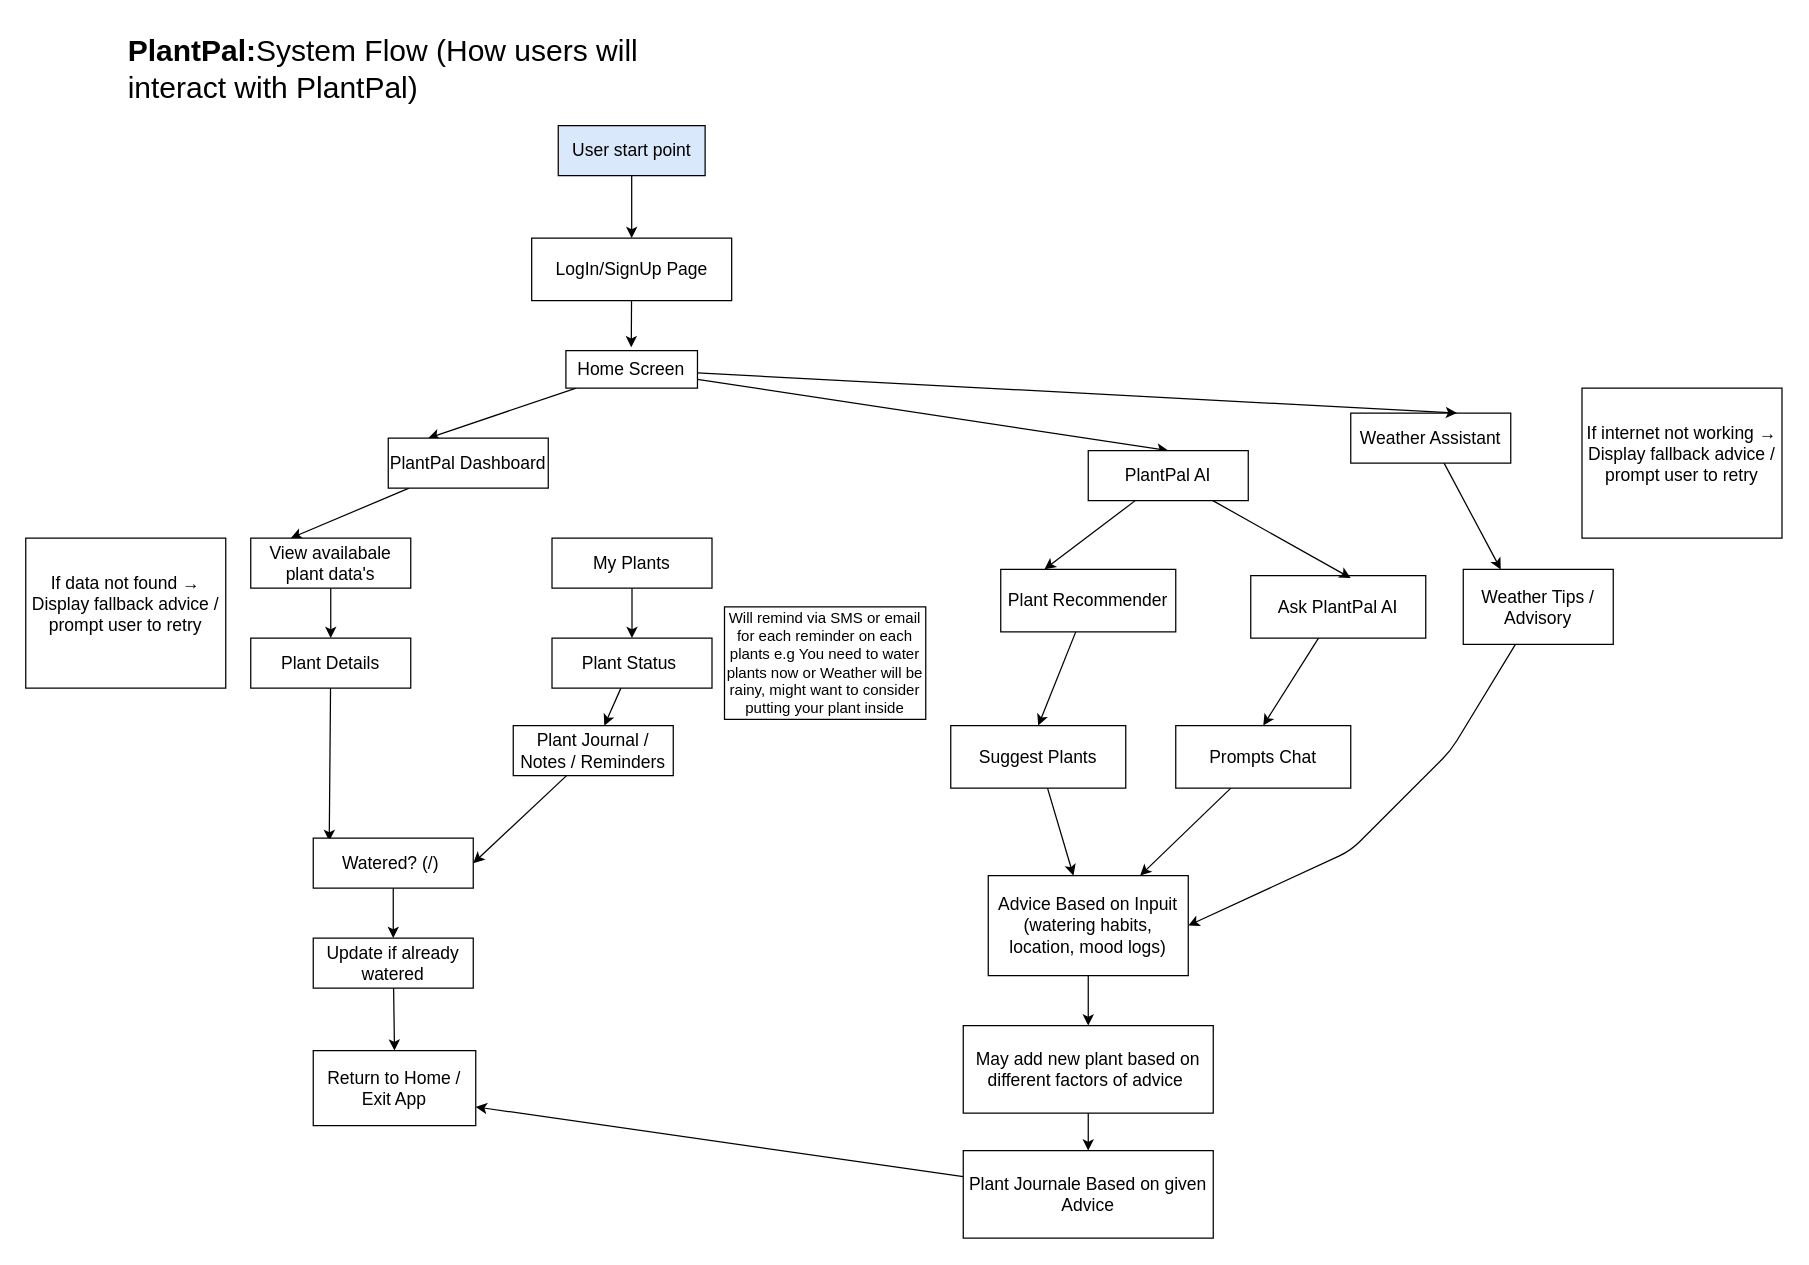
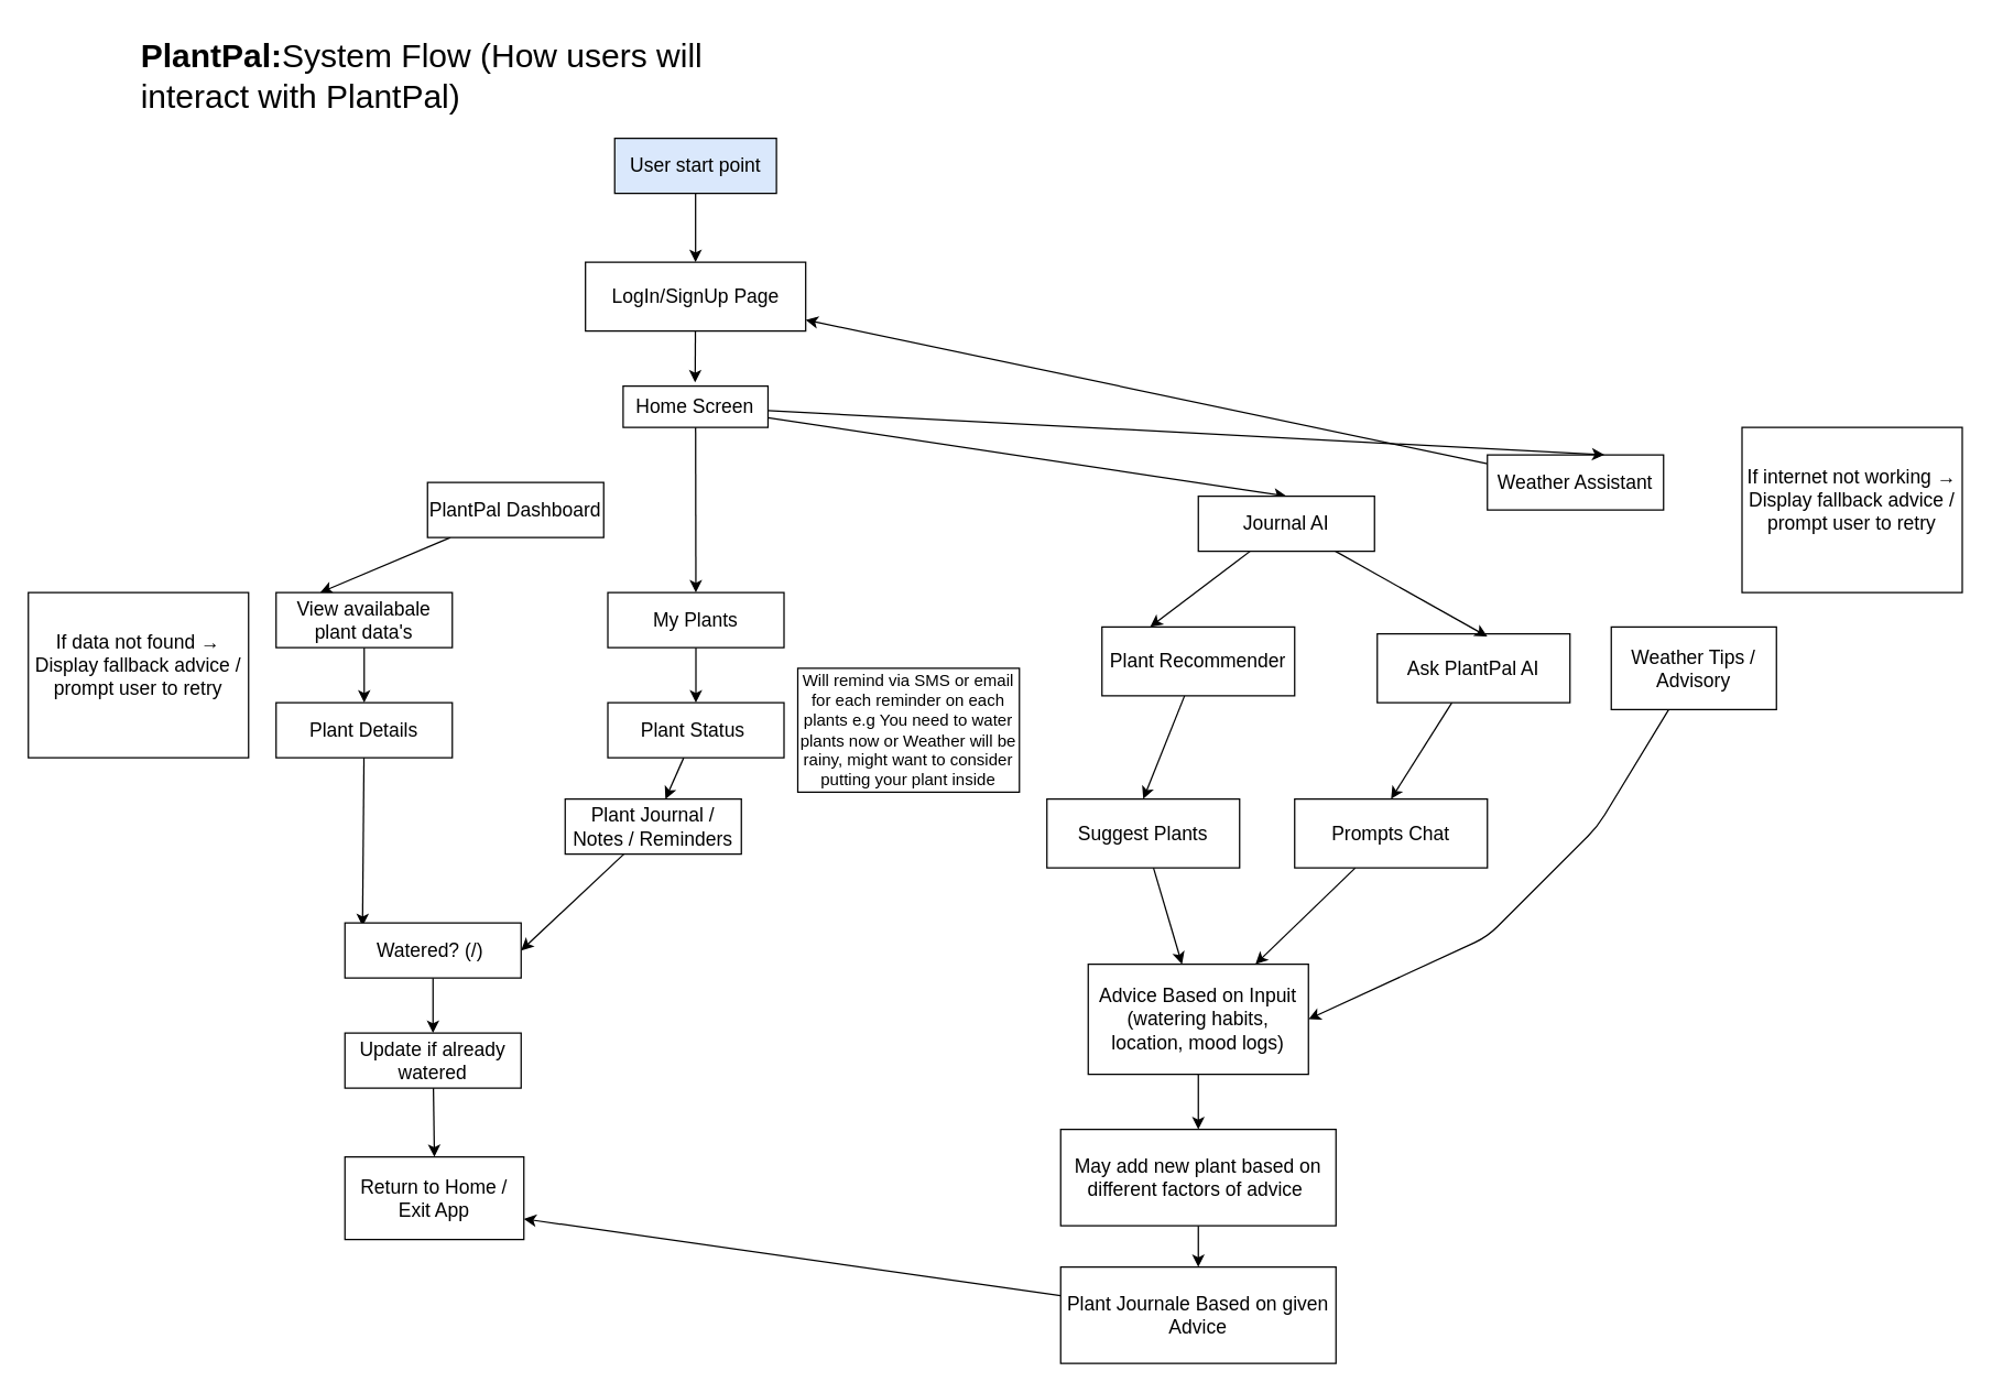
  <mxCell id="0" />
  <mxCell id="1" parent="0" />
  <mxCell id="2" value="&lt;h1 style=&quot;margin-top: 0px;&quot;&gt;PlantPal:&lt;span style=&quot;font-weight: normal;&quot;&gt;System Flow (How users will interact with PlantPal)&amp;nbsp;&lt;/span&gt;&lt;/h1&gt;" style="text;html=1;whiteSpace=wrap;overflow=hidden;rounded=0;" vertex="1" parent="1"><mxGeometry x="100" y="20" width="420" height="70" as="geometry" /></mxCell>
  <mxCell id="3" style="edgeStyle=none;html=1;entryX=0.5;entryY=0;entryDx=0;entryDy=0;" edge="1" parent="1" source="4" target="6"><mxGeometry relative="1" as="geometry"><mxPoint x="505" y="180" as="targetPoint" /><Array as="points" /></mxGeometry></mxCell>
  <mxCell id="4" value="&lt;font style=&quot;font-size: 14px;&quot;&gt;User start point&lt;/font&gt;" style="rounded=0;whiteSpace=wrap;html=1;fillColor=#dae8fc;" vertex="1" parent="1"><mxGeometry x="446" y="100" width="117.5" height="40" as="geometry" /></mxCell>
  <mxCell id="5" style="edgeStyle=none;html=1;entryX=0.497;entryY=-0.087;entryDx=0;entryDy=0;entryPerimeter=0;" edge="1" parent="1" source="6" target="9"><mxGeometry relative="1" as="geometry"><mxPoint x="505" y="270" as="targetPoint" /></mxGeometry></mxCell>
  <mxCell id="6" value="&lt;font style=&quot;font-size: 14px;&quot;&gt;LogIn/SignUp Page&lt;/font&gt;" style="rounded=0;whiteSpace=wrap;html=1;" vertex="1" parent="1"><mxGeometry x="424.75" y="190" width="160" height="50" as="geometry" /></mxCell>
- <mxCell id="7" style="edgeStyle=none;html=1;entryX=0.25;entryY=0;entryDx=0;entryDy=0;" edge="1" parent="1" source="9" target="11"><mxGeometry relative="1" as="geometry"><mxPoint x="504.755" y="340" as="targetPoint" /></mxGeometry></mxCell>
+ <mxCell id="7" style="edgeStyle=none;html=1;" edge="1" parent="1" source="9" target="19"><mxGeometry relative="1" as="geometry"><mxPoint x="504.755" y="340" as="targetPoint" /></mxGeometry></mxCell>
  <mxCell id="8" style="edgeStyle=none;html=1;entryX=0.5;entryY=0;entryDx=0;entryDy=0;" edge="1" parent="1" source="9" target="13"><mxGeometry relative="1" as="geometry" /></mxCell>
  <mxCell id="9" value="&lt;font style=&quot;font-size: 14px;&quot;&gt;Home Screen&lt;/font&gt;" style="rounded=0;whiteSpace=wrap;html=1;" vertex="1" parent="1"><mxGeometry x="452.12" y="280" width="105.25" height="30" as="geometry" /></mxCell>
  <mxCell id="10" style="edgeStyle=none;html=1;entryX=0.25;entryY=0;entryDx=0;entryDy=0;" edge="1" parent="1" source="11" target="15"><mxGeometry relative="1" as="geometry" /></mxCell>
  <mxCell id="11" value="&lt;font style=&quot;font-size: 14px;&quot;&gt;PlantPal Dashboard&lt;/font&gt;" style="rounded=0;whiteSpace=wrap;html=1;" vertex="1" parent="1"><mxGeometry x="310" y="350" width="128" height="40" as="geometry" /></mxCell>
  <mxCell id="12" style="edgeStyle=none;html=1;entryX=0.25;entryY=0;entryDx=0;entryDy=0;" edge="1" parent="1" source="13" target="33"><mxGeometry relative="1" as="geometry" /></mxCell>
- <mxCell id="13" value="&lt;span style=&quot;font-size: 14px;&quot;&gt;PlantPal AI&lt;/span&gt;" style="rounded=0;whiteSpace=wrap;html=1;" vertex="1" parent="1"><mxGeometry x="870" y="360" width="128" height="40" as="geometry" /></mxCell>
+ <mxCell id="13" value="&lt;span style=&quot;font-size: 14px;&quot;&gt;Journal AI&lt;/span&gt;" style="rounded=0;whiteSpace=wrap;html=1;" vertex="1" parent="1"><mxGeometry x="870" y="360" width="128" height="40" as="geometry" /></mxCell>
  <mxCell id="14" style="edgeStyle=none;html=1;entryX=0.5;entryY=0;entryDx=0;entryDy=0;" edge="1" parent="1" source="15" target="17"><mxGeometry relative="1" as="geometry" /></mxCell>
  <mxCell id="15" value="&lt;font style=&quot;font-size: 14px;&quot;&gt;View availabale plant data's&lt;/font&gt;" style="rounded=0;whiteSpace=wrap;html=1;" vertex="1" parent="1"><mxGeometry x="200" y="430" width="128" height="40" as="geometry" /></mxCell>
  <mxCell id="16" style="edgeStyle=none;html=1;entryX=0.1;entryY=0.058;entryDx=0;entryDy=0;entryPerimeter=0;" edge="1" parent="1" source="17" target="28"><mxGeometry relative="1" as="geometry"><mxPoint x="264" y="670" as="targetPoint" /></mxGeometry></mxCell>
  <mxCell id="17" value="&lt;font style=&quot;font-size: 14px;&quot;&gt;Plant Details&lt;/font&gt;" style="rounded=0;whiteSpace=wrap;html=1;" vertex="1" parent="1"><mxGeometry x="200" y="510" width="128" height="40" as="geometry" /></mxCell>
  <mxCell id="18" style="edgeStyle=none;html=1;entryX=0.5;entryY=0;entryDx=0;entryDy=0;" edge="1" parent="1" source="19" target="21"><mxGeometry relative="1" as="geometry" /></mxCell>
  <mxCell id="19" value="&lt;font style=&quot;font-size: 14px;&quot;&gt;My Plants&lt;/font&gt;" style="rounded=0;whiteSpace=wrap;html=1;" vertex="1" parent="1"><mxGeometry x="441" y="430" width="128" height="40" as="geometry" /></mxCell>
  <mxCell id="20" value="" style="edgeStyle=none;html=1;" edge="1" parent="1" source="21" target="26"><mxGeometry relative="1" as="geometry" /></mxCell>
  <mxCell id="21" value="&lt;font style=&quot;font-size: 14px;&quot;&gt;Plant Status&amp;nbsp;&lt;/font&gt;" style="rounded=0;whiteSpace=wrap;html=1;" vertex="1" parent="1"><mxGeometry x="441" y="510" width="128" height="40" as="geometry" /></mxCell>
- <mxCell id="22" style="edgeStyle=none;html=1;entryX=0.25;entryY=0;entryDx=0;entryDy=0;" edge="1" parent="1" source="23" target="44"><mxGeometry relative="1" as="geometry" /></mxCell>
+ <mxCell id="22" style="edgeStyle=none;html=1;" edge="1" parent="1" source="23" target="6"><mxGeometry relative="1" as="geometry" /></mxCell>
  <mxCell id="23" value="&lt;span style=&quot;font-size: 14px;&quot;&gt;Weather Assistant&lt;/span&gt;" style="rounded=0;whiteSpace=wrap;html=1;" vertex="1" parent="1"><mxGeometry x="1080" y="330" width="128" height="40" as="geometry" /></mxCell>
  <mxCell id="24" style="edgeStyle=none;html=1;entryX=0.664;entryY=0;entryDx=0;entryDy=0;entryPerimeter=0;" edge="1" parent="1" source="9" target="23"><mxGeometry relative="1" as="geometry" /></mxCell>
  <mxCell id="25" style="edgeStyle=none;html=1;entryX=1;entryY=0.5;entryDx=0;entryDy=0;" edge="1" parent="1" source="26" target="28"><mxGeometry relative="1" as="geometry" /></mxCell>
  <mxCell id="26" value="&lt;font style=&quot;font-size: 14px;&quot;&gt;Plant Journal / Notes / Reminders&lt;/font&gt;" style="rounded=0;whiteSpace=wrap;html=1;" vertex="1" parent="1"><mxGeometry x="410" y="580" width="128" height="40" as="geometry" /></mxCell>
  <mxCell id="27" style="edgeStyle=none;html=1;entryX=0.5;entryY=0;entryDx=0;entryDy=0;" edge="1" parent="1" source="28" target="30"><mxGeometry relative="1" as="geometry" /></mxCell>
  <mxCell id="28" value="&lt;font style=&quot;font-size: 14px;&quot;&gt;Watered? (/)&amp;nbsp;&lt;/font&gt;" style="rounded=0;whiteSpace=wrap;html=1;" vertex="1" parent="1"><mxGeometry x="250" y="670" width="128" height="40" as="geometry" /></mxCell>
  <mxCell id="29" style="edgeStyle=none;html=1;entryX=0.5;entryY=0;entryDx=0;entryDy=0;" edge="1" parent="1" source="30" target="31"><mxGeometry relative="1" as="geometry" /></mxCell>
  <mxCell id="30" value="&lt;font style=&quot;font-size: 14px;&quot;&gt;Update if already watered&lt;/font&gt;" style="rounded=0;whiteSpace=wrap;html=1;" vertex="1" parent="1"><mxGeometry x="250" y="750" width="128" height="40" as="geometry" /></mxCell>
  <mxCell id="31" value="&lt;font style=&quot;font-size: 14px;&quot;&gt;Return to Home / Exit App&lt;/font&gt;" style="rounded=0;whiteSpace=wrap;html=1;" vertex="1" parent="1"><mxGeometry x="250" y="840" width="130" height="60" as="geometry" /></mxCell>
  <mxCell id="32" style="edgeStyle=none;html=1;entryX=0.5;entryY=0;entryDx=0;entryDy=0;" edge="1" parent="1" source="33" target="38"><mxGeometry relative="1" as="geometry" /></mxCell>
  <mxCell id="33" value="&lt;span style=&quot;font-size: 14px;&quot;&gt;Plant Recommender&lt;/span&gt;" style="rounded=0;whiteSpace=wrap;html=1;" vertex="1" parent="1"><mxGeometry x="800" y="455" width="140" height="50" as="geometry" /></mxCell>
  <mxCell id="34" style="edgeStyle=none;html=1;entryX=0.5;entryY=0;entryDx=0;entryDy=0;" edge="1" parent="1" source="35" target="40"><mxGeometry relative="1" as="geometry" /></mxCell>
  <mxCell id="35" value="&lt;span style=&quot;font-size: 14px;&quot;&gt;Ask PlantPal AI&lt;/span&gt;" style="rounded=0;whiteSpace=wrap;html=1;" vertex="1" parent="1"><mxGeometry x="1000" y="460" width="140" height="50" as="geometry" /></mxCell>
  <mxCell id="36" style="edgeStyle=none;html=1;entryX=0.571;entryY=0.038;entryDx=0;entryDy=0;entryPerimeter=0;" edge="1" parent="1" source="13" target="35"><mxGeometry relative="1" as="geometry" /></mxCell>
  <mxCell id="37" style="edgeStyle=none;html=1;" edge="1" parent="1" source="38" target="42"><mxGeometry relative="1" as="geometry" /></mxCell>
  <mxCell id="38" value="&lt;span style=&quot;font-size: 14px;&quot;&gt;Suggest Plants&lt;/span&gt;" style="rounded=0;whiteSpace=wrap;html=1;" vertex="1" parent="1"><mxGeometry x="760" y="580" width="140" height="50" as="geometry" /></mxCell>
  <mxCell id="39" style="edgeStyle=none;html=1;" edge="1" parent="1" source="40" target="42"><mxGeometry relative="1" as="geometry" /></mxCell>
  <mxCell id="40" value="&lt;span style=&quot;font-size: 14px;&quot;&gt;Prompts Chat&lt;/span&gt;" style="rounded=0;whiteSpace=wrap;html=1;" vertex="1" parent="1"><mxGeometry x="940" y="580" width="140" height="50" as="geometry" /></mxCell>
  <mxCell id="41" style="edgeStyle=none;html=1;entryX=0.5;entryY=0;entryDx=0;entryDy=0;" edge="1" parent="1" source="42" target="46"><mxGeometry relative="1" as="geometry" /></mxCell>
  <mxCell id="42" value="&lt;span style=&quot;font-size: 14px;&quot;&gt;Advice Based on Inpuit (watering habits, location, mood logs)&lt;/span&gt;" style="rounded=0;whiteSpace=wrap;html=1;" vertex="1" parent="1"><mxGeometry x="790" y="700" width="160" height="80" as="geometry" /></mxCell>
  <mxCell id="43" style="edgeStyle=none;html=1;entryX=1;entryY=0.5;entryDx=0;entryDy=0;" edge="1" parent="1" source="44" target="42"><mxGeometry relative="1" as="geometry"><Array as="points"><mxPoint x="1160" y="600" /><mxPoint x="1080" y="680" /></Array></mxGeometry></mxCell>
  <mxCell id="44" value="&lt;span style=&quot;font-size: 14px;&quot;&gt;Weather Tips / Advisory&lt;/span&gt;" style="rounded=0;whiteSpace=wrap;html=1;" vertex="1" parent="1"><mxGeometry x="1170" y="455" width="120" height="60" as="geometry" /></mxCell>
  <mxCell id="45" style="edgeStyle=none;html=1;entryX=0.5;entryY=0;entryDx=0;entryDy=0;" edge="1" parent="1" source="46" target="48"><mxGeometry relative="1" as="geometry" /></mxCell>
  <mxCell id="46" value="&lt;span style=&quot;font-size: 14px;&quot;&gt;May add new plant based on different factors of advice&amp;nbsp;&lt;/span&gt;" style="rounded=0;whiteSpace=wrap;html=1;" vertex="1" parent="1"><mxGeometry x="770" y="820" width="200" height="70" as="geometry" /></mxCell>
  <mxCell id="47" style="edgeStyle=none;html=1;entryX=1;entryY=0.75;entryDx=0;entryDy=0;" edge="1" parent="1" source="48" target="31"><mxGeometry relative="1" as="geometry" /></mxCell>
  <mxCell id="48" value="&lt;span style=&quot;font-size: 14px;&quot;&gt;Plant Journale Based on given Advice&lt;/span&gt;" style="rounded=0;whiteSpace=wrap;html=1;" vertex="1" parent="1"><mxGeometry x="770" y="920" width="200" height="70" as="geometry" /></mxCell>
  <mxCell id="49" value="Will remind via SMS or email for each reminder on each plants e.g You need to water plants now or Weather will be rainy, might want to consider putting your plant inside" style="text;html=1;align=center;verticalAlign=middle;whiteSpace=wrap;rounded=0;strokeColor=light-dark(#000000,#00FF00);" vertex="1" parent="1"><mxGeometry x="579" y="485" width="161" height="90" as="geometry" /></mxCell>
  <mxCell id="50" value="&lt;div&gt;&lt;span style=&quot;font-size: 14px;&quot;&gt;If data not found → Display fallback advice / prompt user to retry&lt;/span&gt;&lt;/div&gt;&lt;div&gt;&lt;br&gt;&lt;/div&gt;" style="rounded=0;whiteSpace=wrap;html=1;strokeColor=light-dark(#000000,#CC0000);" vertex="1" parent="1"><mxGeometry x="20" y="430" width="160" height="120" as="geometry" /></mxCell>
  <mxCell id="51" value="&lt;div&gt;&lt;span style=&quot;font-size: 14px;&quot;&gt;If internet not working → Display fallback advice / prompt user to retry&lt;/span&gt;&lt;/div&gt;&lt;div&gt;&lt;br&gt;&lt;/div&gt;" style="rounded=0;whiteSpace=wrap;html=1;strokeColor=light-dark(#000000,#CC0000);" vertex="1" parent="1"><mxGeometry x="1265" y="310" width="160" height="120" as="geometry" /></mxCell>
